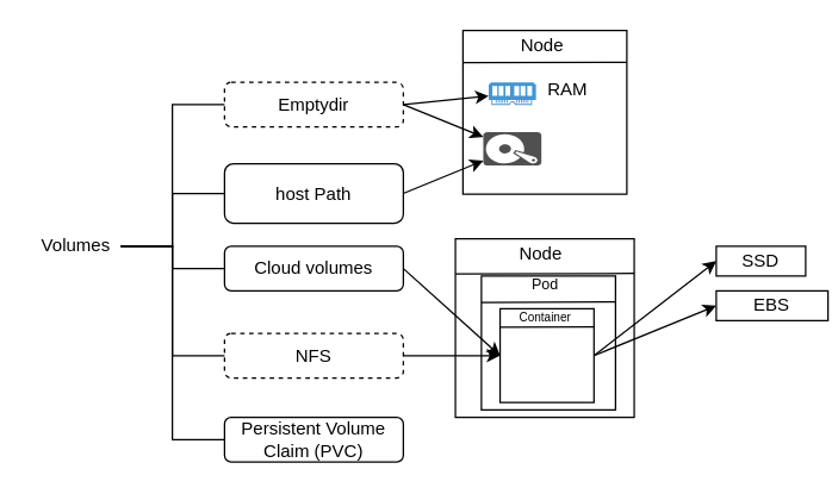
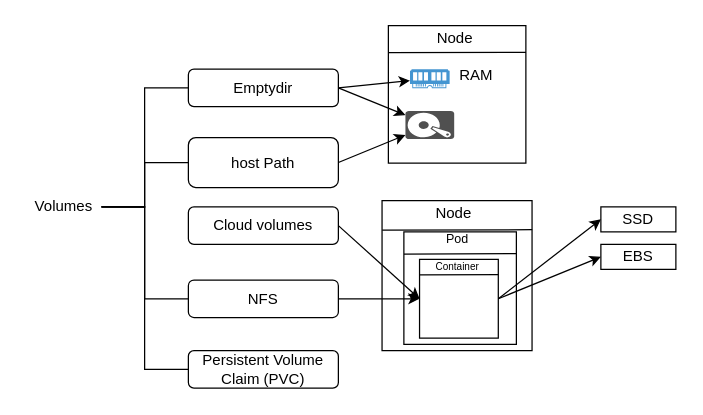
  <mxCell id="0" />
  <mxCell id="1" parent="0" />
  <mxCell id="2" value="Volumes" style="text;html=1;align=center;verticalAlign=middle;resizable=0;points=[];;autosize=1;" vertex="1" parent="1"><mxGeometry x="20" y="155" width="60" height="20" as="geometry" /></mxCell>
- <mxCell id="3" value="Emptydir" style="rounded=1;whiteSpace=wrap;html=1;dashed=1;" vertex="1" parent="1"><mxGeometry x="150" y="54.8" width="120" height="30" as="geometry" /></mxCell>
+ <mxCell id="3" value="Emptydir" style="rounded=1;whiteSpace=wrap;html=1;" vertex="1" parent="1"><mxGeometry x="150" y="54.8" width="120" height="30" as="geometry" /></mxCell>
  <mxCell id="4" value="host Path" style="rounded=1;whiteSpace=wrap;html=1;" vertex="1" parent="1"><mxGeometry x="150" y="109.5" width="120" height="40" as="geometry" /></mxCell>
  <mxCell id="5" value="Cloud volumes" style="rounded=1;whiteSpace=wrap;html=1;" vertex="1" parent="1"><mxGeometry x="150" y="165" width="120" height="30" as="geometry" /></mxCell>
- <mxCell id="6" value="NFS" style="rounded=1;whiteSpace=wrap;html=1;dashed=1;" vertex="1" parent="1"><mxGeometry x="150" y="223.5" width="120" height="30" as="geometry" /></mxCell>
+ <mxCell id="6" value="NFS" style="rounded=1;whiteSpace=wrap;html=1;" vertex="1" parent="1"><mxGeometry x="150" y="223.5" width="120" height="30" as="geometry" /></mxCell>
  <mxCell id="7" value="Persistent Volume Claim (PVC)" style="rounded=1;whiteSpace=wrap;html=1;" vertex="1" parent="1"><mxGeometry x="150" y="280" width="120" height="30" as="geometry" /></mxCell>
  <mxCell id="8" value="" style="endArrow=none;html=1;entryX=0;entryY=0.5;entryDx=0;entryDy=0;exitX=1.008;exitY=0.503;exitDx=0;exitDy=0;exitPerimeter=0;edgeStyle=orthogonalEdgeStyle;rounded=0;" edge="1" parent="1" source="2" target="3"><mxGeometry width="50" height="50" relative="1" as="geometry"><mxPoint x="20" y="340" as="sourcePoint" /><mxPoint x="70" y="290" as="targetPoint" /></mxGeometry></mxCell>
  <mxCell id="9" value="" style="endArrow=none;html=1;entryX=0;entryY=0.5;entryDx=0;entryDy=0;exitX=1.008;exitY=0.498;exitDx=0;exitDy=0;exitPerimeter=0;edgeStyle=orthogonalEdgeStyle;rounded=0;" edge="1" parent="1" source="2" target="4"><mxGeometry width="50" height="50" relative="1" as="geometry"><mxPoint x="91.2" y="148.8" as="sourcePoint" /><mxPoint x="160" y="75.2" as="targetPoint" /></mxGeometry></mxCell>
- <mxCell id="10" value="" style="endArrow=none;html=1;entryX=0;entryY=0.5;entryDx=0;entryDy=0;edgeStyle=orthogonalEdgeStyle;rounded=0;exitX=1.008;exitY=0.5;exitDx=0;exitDy=0;exitPerimeter=0;" edge="1" parent="1" source="2" target="5"><mxGeometry width="50" height="50" relative="1" as="geometry"><mxPoint x="80" y="150" as="sourcePoint" /><mxPoint x="160.047" y="124.98" as="targetPoint" /></mxGeometry></mxCell>
  <mxCell id="11" value="" style="endArrow=none;html=1;entryX=0;entryY=0.5;entryDx=0;entryDy=0;exitX=1.008;exitY=0.5;exitDx=0;exitDy=0;exitPerimeter=0;edgeStyle=orthogonalEdgeStyle;rounded=0;" edge="1" parent="1" source="2" target="6"><mxGeometry width="50" height="50" relative="1" as="geometry"><mxPoint x="100.517" y="158.738" as="sourcePoint" /><mxPoint x="170.047" y="134.98" as="targetPoint" /></mxGeometry></mxCell>
  <mxCell id="12" value="" style="endArrow=none;html=1;entryX=0;entryY=0.5;entryDx=0;entryDy=0;exitX=1.008;exitY=0.501;exitDx=0;exitDy=0;exitPerimeter=0;edgeStyle=orthogonalEdgeStyle;rounded=0;" edge="1" parent="1" source="2" target="7"><mxGeometry width="50" height="50" relative="1" as="geometry"><mxPoint x="89.535" y="148.465" as="sourcePoint" /><mxPoint x="160" y="224.977" as="targetPoint" /></mxGeometry></mxCell>
  <mxCell id="13" value="" style="whiteSpace=wrap;html=1;aspect=fixed;" vertex="1" parent="1"><mxGeometry x="310" y="20" width="110" height="110" as="geometry" /></mxCell>
  <mxCell id="14" value="Node" style="text;html=1;align=center;verticalAlign=middle;resizable=0;points=[];;autosize=1;" vertex="1" parent="1"><mxGeometry x="342.5" y="20" width="40" height="20" as="geometry" /></mxCell>
  <mxCell id="15" value="" style="pointerEvents=1;shadow=0;dashed=0;html=1;strokeColor=none;fillColor=#4495D1;labelPosition=center;verticalLabelPosition=bottom;verticalAlign=top;align=center;outlineConnect=0;shape=mxgraph.veeam.ram;" vertex="1" parent="1"><mxGeometry x="327.3" y="54.8" width="31.7" height="15.2" as="geometry" /></mxCell>
  <mxCell id="16" value="" style="pointerEvents=1;shadow=0;dashed=0;html=1;strokeColor=none;fillColor=#505050;labelPosition=center;verticalLabelPosition=bottom;verticalAlign=top;outlineConnect=0;align=center;shape=mxgraph.office.devices.hard_disk;rotation=-90;" vertex="1" parent="1"><mxGeometry x="331.9" y="80" width="22.5" height="39" as="geometry" /></mxCell>
  <mxCell id="17" value="RAM" style="text;html=1;align=center;verticalAlign=middle;resizable=0;points=[];;autosize=1;" vertex="1" parent="1"><mxGeometry x="360" y="50" width="40" height="20" as="geometry" /></mxCell>
  <mxCell id="18" value="" style="endArrow=classic;html=1;exitX=1;exitY=0.5;exitDx=0;exitDy=0;" edge="1" parent="1" source="3" target="15"><mxGeometry width="50" height="50" relative="1" as="geometry"><mxPoint x="120" y="330" as="sourcePoint" /><mxPoint x="170" y="280" as="targetPoint" /></mxGeometry></mxCell>
  <mxCell id="19" value="" style="endArrow=classic;html=1;exitX=1;exitY=0.5;exitDx=0;exitDy=0;" edge="1" parent="1" source="3" target="16"><mxGeometry width="50" height="50" relative="1" as="geometry"><mxPoint x="280" y="95" as="sourcePoint" /><mxPoint x="337.3" y="71.344" as="targetPoint" /></mxGeometry></mxCell>
  <mxCell id="20" value="" style="endArrow=classic;html=1;exitX=1;exitY=0.5;exitDx=0;exitDy=0;" edge="1" parent="1" source="4" target="16"><mxGeometry width="50" height="50" relative="1" as="geometry"><mxPoint x="280" y="95" as="sourcePoint" /><mxPoint x="333.65" y="105.635" as="targetPoint" /></mxGeometry></mxCell>
  <mxCell id="21" value="" style="endArrow=none;html=1;entryX=1.001;entryY=0.194;entryDx=0;entryDy=0;entryPerimeter=0;exitX=0.001;exitY=0.197;exitDx=0;exitDy=0;exitPerimeter=0;" edge="1" parent="1" source="13" target="13"><mxGeometry width="50" height="50" relative="1" as="geometry"><mxPoint x="120" y="330" as="sourcePoint" /><mxPoint x="170" y="280" as="targetPoint" /></mxGeometry></mxCell>
  <mxCell id="22" value="" style="whiteSpace=wrap;html=1;aspect=fixed;" vertex="1" parent="1"><mxGeometry x="304.94" y="160" width="120" height="120" as="geometry" /></mxCell>
  <mxCell id="23" value="Node" style="text;html=1;align=center;verticalAlign=middle;resizable=0;points=[];;autosize=1;" vertex="1" parent="1"><mxGeometry x="342.44" y="160" width="40" height="20" as="geometry" /></mxCell>
  <mxCell id="24" value="" style="endArrow=none;html=1;entryX=1.001;entryY=0.194;entryDx=0;entryDy=0;entryPerimeter=0;exitX=0.001;exitY=0.197;exitDx=0;exitDy=0;exitPerimeter=0;" edge="1" parent="1" source="22" target="22"><mxGeometry width="50" height="50" relative="1" as="geometry"><mxPoint x="114.94" y="470" as="sourcePoint" /><mxPoint x="164.94" y="420" as="targetPoint" /></mxGeometry></mxCell>
  <mxCell id="25" value="" style="whiteSpace=wrap;html=1;aspect=fixed;" vertex="1" parent="1"><mxGeometry x="322.4" y="185" width="90" height="90" as="geometry" /></mxCell>
  <mxCell id="26" value="&lt;font style=&quot;font-size: 10px&quot;&gt;Pod&lt;/font&gt;" style="text;html=1;align=center;verticalAlign=middle;resizable=0;points=[];;autosize=1;" vertex="1" parent="1"><mxGeometry x="349.94" y="180" width="30" height="20" as="geometry" /></mxCell>
  <mxCell id="27" value="" style="endArrow=none;html=1;entryX=1.001;entryY=0.194;entryDx=0;entryDy=0;entryPerimeter=0;exitX=0.001;exitY=0.197;exitDx=0;exitDy=0;exitPerimeter=0;" edge="1" parent="1" source="25" target="25"><mxGeometry width="50" height="50" relative="1" as="geometry"><mxPoint x="132.4" y="495" as="sourcePoint" /><mxPoint x="182.4" y="445" as="targetPoint" /></mxGeometry></mxCell>
  <mxCell id="28" value="" style="whiteSpace=wrap;html=1;aspect=fixed;" vertex="1" parent="1"><mxGeometry x="334.94" y="207" width="63" height="63" as="geometry" /></mxCell>
  <mxCell id="29" value="&lt;font style=&quot;font-size: 8px&quot;&gt;Container&lt;/font&gt;" style="text;html=1;align=center;verticalAlign=middle;resizable=0;points=[];;autosize=1;" vertex="1" parent="1"><mxGeometry x="339.94" y="202" width="50" height="20" as="geometry" /></mxCell>
  <mxCell id="30" value="" style="endArrow=none;html=1;entryX=1.001;entryY=0.194;entryDx=0;entryDy=0;entryPerimeter=0;exitX=0.001;exitY=0.197;exitDx=0;exitDy=0;exitPerimeter=0;" edge="1" parent="1" source="28" target="28"><mxGeometry width="50" height="50" relative="1" as="geometry"><mxPoint x="144.94" y="517" as="sourcePoint" /><mxPoint x="194.94" y="467" as="targetPoint" /></mxGeometry></mxCell>
  <mxCell id="31" value="" style="endArrow=classic;html=1;entryX=0;entryY=0.5;entryDx=0;entryDy=0;exitX=1;exitY=0.5;exitDx=0;exitDy=0;" edge="1" parent="1" source="5" target="28"><mxGeometry width="50" height="50" relative="1" as="geometry"><mxPoint x="30" y="360" as="sourcePoint" /><mxPoint x="80" y="310" as="targetPoint" /></mxGeometry></mxCell>
  <mxCell id="32" value="" style="endArrow=classic;html=1;entryX=0;entryY=0.5;entryDx=0;entryDy=0;exitX=1;exitY=0.5;exitDx=0;exitDy=0;" edge="1" parent="1" source="6" target="28"><mxGeometry width="50" height="50" relative="1" as="geometry"><mxPoint x="280" y="175" as="sourcePoint" /><mxPoint x="344.94" y="248.5" as="targetPoint" /></mxGeometry></mxCell>
  <mxCell id="33" value="SSD" style="rounded=0;whiteSpace=wrap;html=1;" vertex="1" parent="1"><mxGeometry x="480" y="165" width="60" height="20" as="geometry" /></mxCell>
- <mxCell id="34" value="EBS" style="rounded=0;whiteSpace=wrap;html=1;" vertex="1" parent="1"><mxGeometry x="480" y="195" width="75" height="20" as="geometry" /></mxCell>
+ <mxCell id="34" value="EBS" style="rounded=0;whiteSpace=wrap;html=1;" vertex="1" parent="1"><mxGeometry x="480" y="195" width="60" height="20" as="geometry" /></mxCell>
  <mxCell id="35" value="" style="endArrow=classic;html=1;entryX=0;entryY=0.5;entryDx=0;entryDy=0;exitX=1;exitY=0.5;exitDx=0;exitDy=0;" edge="1" parent="1" source="28" target="33"><mxGeometry width="50" height="50" relative="1" as="geometry"><mxPoint x="30" y="380" as="sourcePoint" /><mxPoint x="80" y="330" as="targetPoint" /></mxGeometry></mxCell>
  <mxCell id="36" value="" style="endArrow=classic;html=1;entryX=0;entryY=0.5;entryDx=0;entryDy=0;exitX=1;exitY=0.5;exitDx=0;exitDy=0;" edge="1" parent="1" source="28" target="34"><mxGeometry width="50" height="50" relative="1" as="geometry"><mxPoint x="407.94" y="248.5" as="sourcePoint" /><mxPoint x="490" y="185" as="targetPoint" /></mxGeometry></mxCell>
